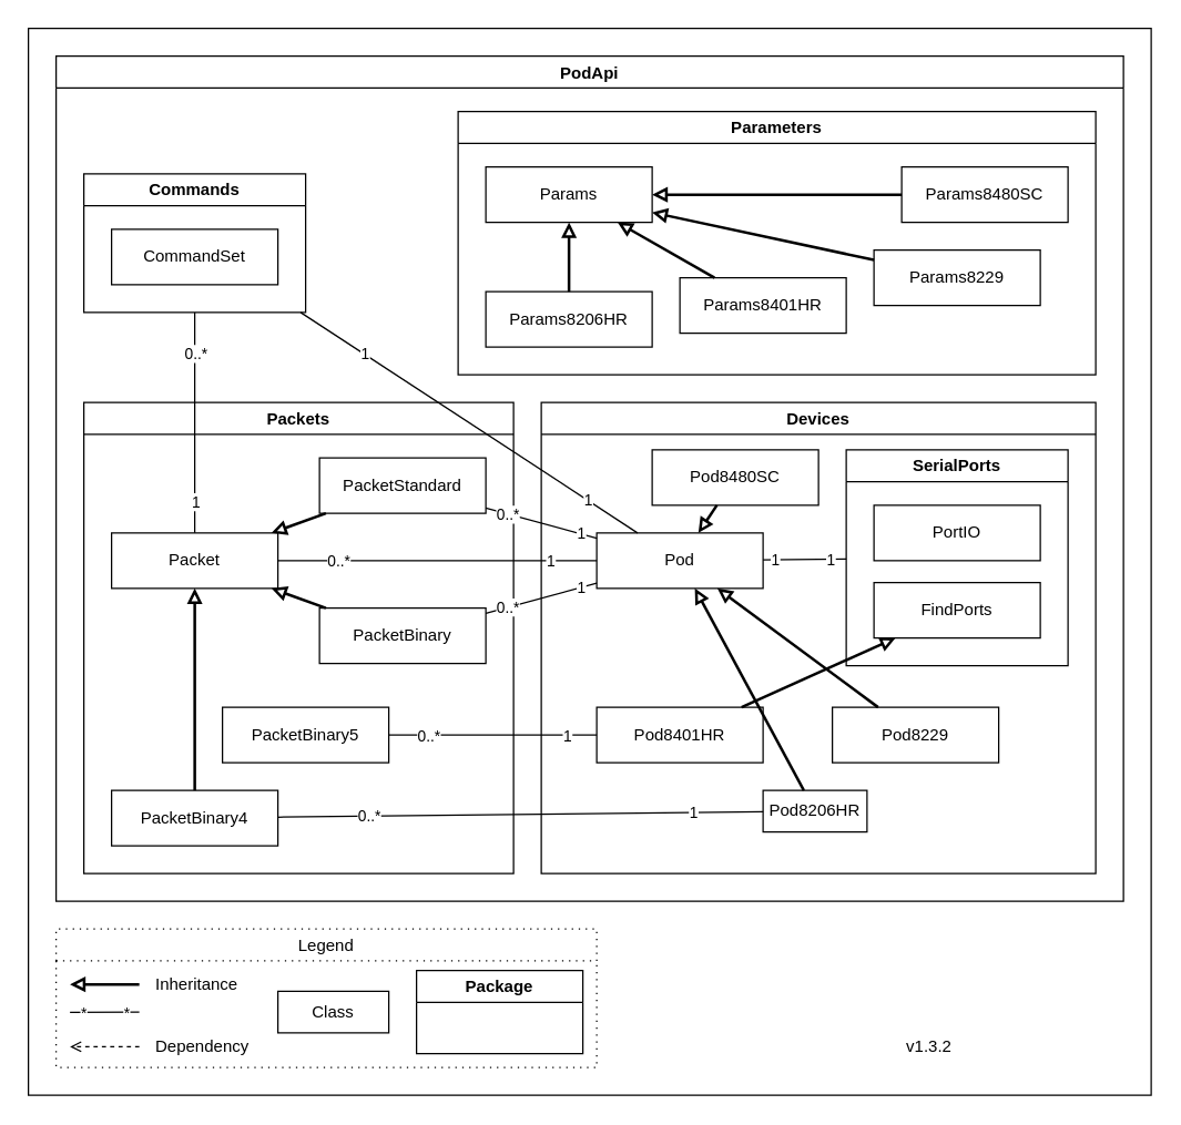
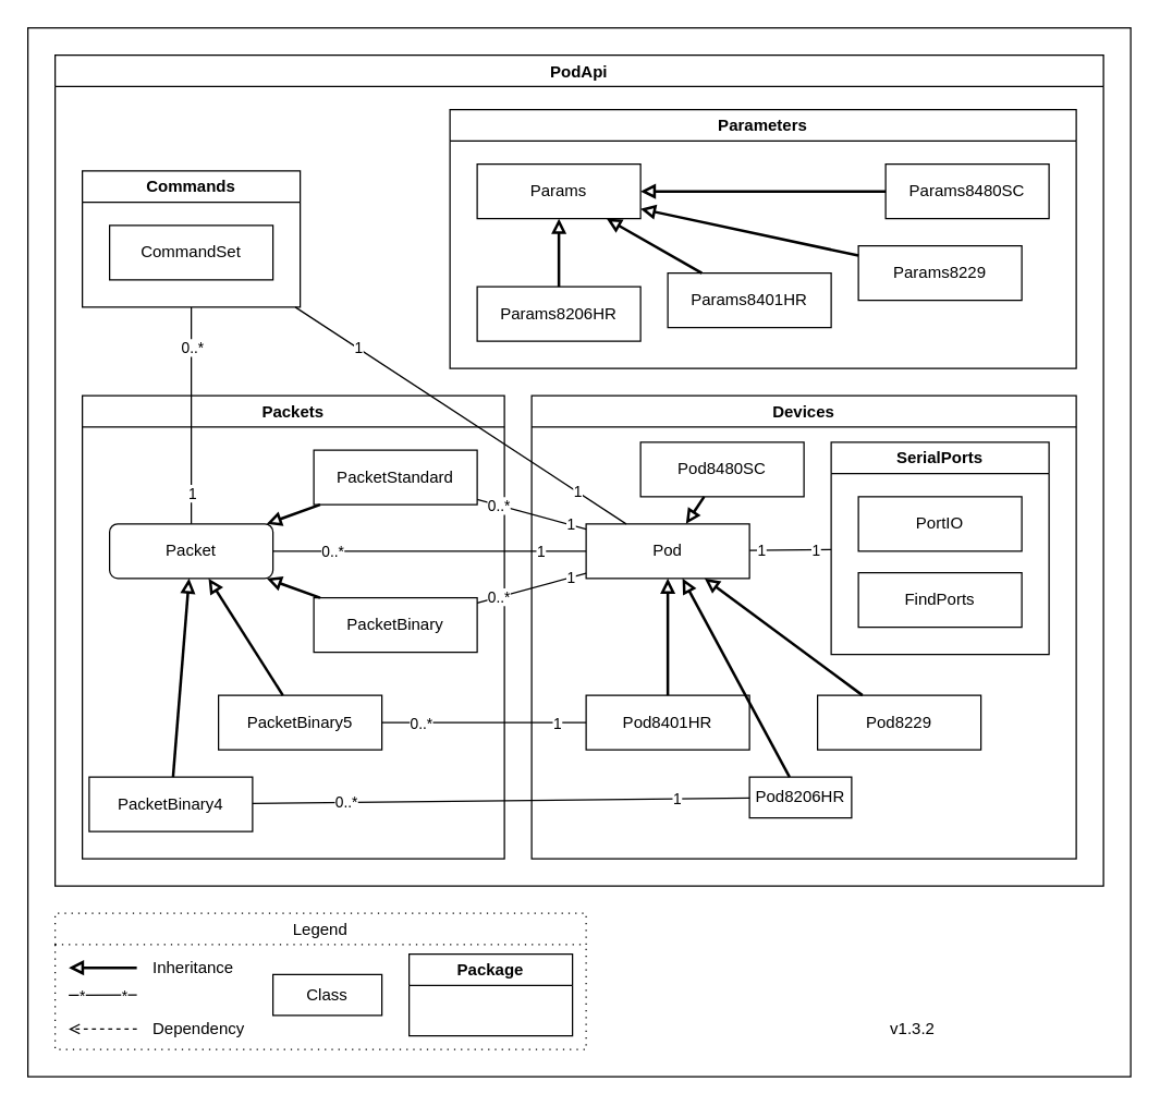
  <mxCell id="0" />
  <mxCell id="1" parent="0" />
  <mxCell id="2" value="" style="rounded=0;whiteSpace=wrap;html=1;" parent="1" vertex="1"><mxGeometry x="20" y="20" width="810" height="770" as="geometry" /></mxCell>
  <mxCell id="3" value="Legend" style="swimlane;whiteSpace=wrap;html=1;gradientColor=none;dashed=1;dashPattern=1 4;fontStyle=0" parent="1" vertex="1"><mxGeometry x="40" y="670" width="390" height="100" as="geometry" /></mxCell>
  <mxCell id="4" value="Inheritance" style="text;html=1;strokeColor=none;fillColor=none;align=left;verticalAlign=middle;whiteSpace=wrap;rounded=0;fontStyle=0" parent="3" vertex="1"><mxGeometry x="70" y="30" width="80" height="20" as="geometry" /></mxCell>
  <mxCell id="5" value="" style="endArrow=block;html=1;endFill=0;strokeWidth=2;fontStyle=0" parent="3" edge="1"><mxGeometry width="50" height="50" relative="1" as="geometry"><mxPoint x="60" y="40" as="sourcePoint" /><mxPoint x="10" y="40" as="targetPoint" /></mxGeometry></mxCell>
  <mxCell id="6" value="" style="endArrow=none;html=1;endFill=0;fontStyle=0" parent="3" edge="1"><mxGeometry width="50" height="50" relative="1" as="geometry"><mxPoint x="60" y="60" as="sourcePoint" /><mxPoint x="10" y="60.25" as="targetPoint" /></mxGeometry></mxCell>
  <mxCell id="7" value="*" style="edgeLabel;html=1;align=center;verticalAlign=middle;resizable=0;points=[];fontStyle=0" parent="6" vertex="1" connectable="0"><mxGeometry x="0.627" relative="1" as="geometry"><mxPoint as="offset" /></mxGeometry></mxCell>
  <mxCell id="8" value="*&lt;br&gt;" style="edgeLabel;html=1;align=center;verticalAlign=middle;resizable=0;points=[];fontStyle=0" parent="6" vertex="1" connectable="0"><mxGeometry x="-0.706" relative="1" as="geometry"><mxPoint x="-3" as="offset" /></mxGeometry></mxCell>
  <mxCell id="9" value="Class" style="rounded=0;whiteSpace=wrap;html=1;" parent="3" vertex="1"><mxGeometry x="160" y="45" width="80" height="30" as="geometry" /></mxCell>
  <mxCell id="10" value="Package" style="swimlane;whiteSpace=wrap;html=1;" parent="3" vertex="1"><mxGeometry x="260" y="30" width="120" height="60" as="geometry" /></mxCell>
  <mxCell id="11" value="" style="endArrow=open;html=1;endFill=0;dashed=1;fontStyle=0" parent="3" edge="1"><mxGeometry width="50" height="50" relative="1" as="geometry"><mxPoint x="60" y="85" as="sourcePoint" /><mxPoint x="10" y="85" as="targetPoint" /></mxGeometry></mxCell>
  <mxCell id="12" value="Dependency" style="text;html=1;strokeColor=none;fillColor=none;align=left;verticalAlign=middle;whiteSpace=wrap;rounded=0;fontStyle=0" parent="3" vertex="1"><mxGeometry x="70" y="75" width="80" height="20" as="geometry" /></mxCell>
  <mxCell id="13" value="v1.3.2" style="text;html=1;strokeColor=none;fillColor=none;align=center;verticalAlign=middle;whiteSpace=wrap;rounded=0;fontStyle=0" parent="1" vertex="1"><mxGeometry x="640" y="740" width="60" height="30" as="geometry" /></mxCell>
  <mxCell id="14" value="PodApi" style="swimlane;startSize=23;" parent="1" vertex="1"><mxGeometry x="40" y="40" width="770" height="610" as="geometry" /></mxCell>
  <mxCell id="15" value="Parameters" style="swimlane;whiteSpace=wrap;html=1;" parent="14" vertex="1"><mxGeometry x="290" y="40" width="460" height="190" as="geometry" /></mxCell>
  <mxCell id="16" value="&lt;span&gt;Params8206HR&lt;/span&gt;" style="rounded=0;whiteSpace=wrap;html=1;fontStyle=0" parent="15" vertex="1"><mxGeometry x="20" y="130" width="120" height="40" as="geometry" /></mxCell>
  <mxCell id="17" value="Params8401HR" style="rounded=0;whiteSpace=wrap;html=1;fontStyle=0" parent="15" vertex="1"><mxGeometry x="160" y="120" width="120" height="40" as="geometry" /></mxCell>
  <mxCell id="18" value="Params8229" style="rounded=0;whiteSpace=wrap;html=1;fontStyle=0" parent="15" vertex="1"><mxGeometry x="300" y="100" width="120" height="40" as="geometry" /></mxCell>
  <mxCell id="19" value="Params8480SC" style="rounded=0;whiteSpace=wrap;html=1;fontStyle=0" parent="15" vertex="1"><mxGeometry x="320" y="40" width="120" height="40" as="geometry" /></mxCell>
  <mxCell id="20" value="Params" style="rounded=0;whiteSpace=wrap;html=1;fontStyle=0" parent="15" vertex="1"><mxGeometry x="20" y="40" width="120" height="40" as="geometry" /></mxCell>
  <mxCell id="21" value="" style="endArrow=block;html=1;endFill=0;strokeWidth=2;fontStyle=0" parent="15" source="19" target="20" edge="1"><mxGeometry width="50" height="50" relative="1" as="geometry"><mxPoint x="-730" y="-584.78" as="sourcePoint" /><mxPoint x="-784" y="-618.78" as="targetPoint" /></mxGeometry></mxCell>
  <mxCell id="22" value="" style="endArrow=block;html=1;endFill=0;strokeWidth=2;fontStyle=0" parent="15" source="16" target="20" edge="1"><mxGeometry width="50" height="50" relative="1" as="geometry"><mxPoint x="-130" y="-973.78" as="sourcePoint" /><mxPoint x="-160" y="-973.78" as="targetPoint" /></mxGeometry></mxCell>
  <mxCell id="23" value="" style="endArrow=block;html=1;endFill=0;strokeWidth=2;fontStyle=0" parent="15" source="17" target="20" edge="1"><mxGeometry width="50" height="50" relative="1" as="geometry"><mxPoint x="-940" y="-518.78" as="sourcePoint" /><mxPoint x="-1020" y="-524.78" as="targetPoint" /></mxGeometry></mxCell>
  <mxCell id="24" value="" style="endArrow=block;html=1;endFill=0;strokeWidth=2;fontStyle=0" parent="15" source="18" target="20" edge="1"><mxGeometry width="50" height="50" relative="1" as="geometry"><mxPoint x="-910" y="-871.78" as="sourcePoint" /><mxPoint x="-942" y="-855.78" as="targetPoint" /></mxGeometry></mxCell>
  <mxCell id="25" value="Commands" style="swimlane;whiteSpace=wrap;html=1;" parent="14" vertex="1"><mxGeometry x="20" y="85" width="160" height="100" as="geometry" /></mxCell>
  <mxCell id="26" value="CommandSet" style="rounded=0;whiteSpace=wrap;html=1;fontStyle=0" parent="25" vertex="1"><mxGeometry x="20" y="40" width="120" height="40" as="geometry" /></mxCell>
  <mxCell id="27" value="Packets" style="swimlane;whiteSpace=wrap;html=1;" parent="14" vertex="1"><mxGeometry x="20" y="250" width="310" height="340" as="geometry"><mxRectangle x="20" y="250" width="90" height="30" as="alternateBounds" /></mxGeometry></mxCell>
- <mxCell id="28" value="Packet" style="rounded=0;whiteSpace=wrap;html=1;fontStyle=0" parent="27" vertex="1"><mxGeometry x="20" y="94.19" width="120" height="40" as="geometry" /></mxCell>
+ <mxCell id="28" value="Packet" style="whiteSpace=wrap;html=1;fontStyle=0;rounded=1;" parent="27" vertex="1"><mxGeometry x="20" y="94.19" width="120" height="40" as="geometry" /></mxCell>
  <mxCell id="29" value="&lt;span&gt;PacketStandard&lt;/span&gt;" style="rounded=0;whiteSpace=wrap;html=1;fontStyle=0" parent="27" vertex="1"><mxGeometry x="170" y="40" width="120" height="40" as="geometry" /></mxCell>
  <mxCell id="30" value="" style="endArrow=block;html=1;endFill=0;strokeWidth=2;fontStyle=0" parent="27" source="29" target="28" edge="1"><mxGeometry width="50" height="50" relative="1" as="geometry"><mxPoint x="-411.71" y="48.83" as="sourcePoint" /><mxPoint x="-461.71" y="48.83" as="targetPoint" /></mxGeometry></mxCell>
  <mxCell id="31" value="PacketBinary" style="rounded=0;whiteSpace=wrap;html=1;fontStyle=0" parent="27" vertex="1"><mxGeometry x="170" y="148.39" width="120" height="40" as="geometry" /></mxCell>
  <mxCell id="32" value="" style="endArrow=block;html=1;endFill=0;strokeWidth=2;fontStyle=0" parent="27" source="31" target="28" edge="1"><mxGeometry width="50" height="50" relative="1" as="geometry"><mxPoint x="-316.71" y="358.83" as="sourcePoint" /><mxPoint x="-316.71" y="322.83" as="targetPoint" /></mxGeometry></mxCell>
  <mxCell id="33" value="&lt;span&gt;PacketBinary5&lt;/span&gt;" style="rounded=0;whiteSpace=wrap;html=1;fontStyle=0" parent="27" vertex="1"><mxGeometry x="100.0" y="220" width="120" height="40" as="geometry" /></mxCell>
- <mxCell id="35" value="&lt;span&gt;PacketBinary4&lt;/span&gt;" style="rounded=0;whiteSpace=wrap;html=1;fontStyle=0" parent="27" vertex="1"><mxGeometry x="20.0" y="280" width="120" height="40" as="geometry" /></mxCell>
+ <mxCell id="34" value="" style="endArrow=block;html=1;endFill=0;strokeWidth=2;fontStyle=0" parent="27" source="33" target="28" edge="1"><mxGeometry width="50" height="50" relative="1" as="geometry"><mxPoint x="-85.71" y="384.83" as="sourcePoint" /><mxPoint x="-211.71" y="322.83" as="targetPoint" /></mxGeometry></mxCell>
+ <mxCell id="35" value="&lt;span&gt;PacketBinary4&lt;/span&gt;" style="rounded=0;whiteSpace=wrap;html=1;fontStyle=0" parent="27" vertex="1"><mxGeometry x="5" y="280" width="120" height="40" as="geometry" /></mxCell>
  <mxCell id="36" value="" style="endArrow=block;html=1;endFill=0;strokeWidth=2;fontStyle=0" parent="27" source="35" target="28" edge="1"><mxGeometry width="50" height="50" relative="1" as="geometry"><mxPoint x="-122.71" y="358.83" as="sourcePoint" /><mxPoint x="-201.71" y="322.83" as="targetPoint" /></mxGeometry></mxCell>
  <mxCell id="37" value="Devices" style="swimlane;whiteSpace=wrap;html=1;" parent="14" vertex="1"><mxGeometry x="350" y="250" width="400" height="340" as="geometry" /></mxCell>
  <mxCell id="38" value="Pod" style="rounded=0;whiteSpace=wrap;html=1;fontStyle=0" parent="37" vertex="1"><mxGeometry x="40" y="94.19" width="120" height="40" as="geometry" /></mxCell>
  <mxCell id="39" value="&lt;span&gt;Pod8401HR&lt;/span&gt;" style="rounded=0;whiteSpace=wrap;html=1;fontStyle=0" parent="37" vertex="1"><mxGeometry x="40.0" y="220.0" width="120" height="40" as="geometry" /></mxCell>
- <mxCell id="40" value="" style="endArrow=block;html=1;endFill=0;strokeWidth=2;fontStyle=0;" parent="37" source="39" target="73" edge="1"><mxGeometry width="50" height="50" relative="1" as="geometry"><mxPoint x="81.29" y="-993.32" as="sourcePoint" /><mxPoint x="1.29" y="-990.32" as="targetPoint" /></mxGeometry></mxCell>
+ <mxCell id="40" value="" style="endArrow=block;html=1;endFill=0;strokeWidth=2;fontStyle=0" parent="37" source="39" target="38" edge="1"><mxGeometry width="50" height="50" relative="1" as="geometry"><mxPoint x="81.29" y="-993.32" as="sourcePoint" /><mxPoint x="1.29" y="-990.32" as="targetPoint" /></mxGeometry></mxCell>
  <mxCell id="41" value="Pod&lt;span&gt;8206HR&lt;/span&gt;" style="rounded=0;whiteSpace=wrap;html=1;fontStyle=0" parent="37" vertex="1"><mxGeometry x="160" y="280.0" width="75" height="30" as="geometry" /></mxCell>
  <mxCell id="42" value="" style="endArrow=block;html=1;endFill=0;strokeWidth=2;fontStyle=0" parent="37" source="41" target="38" edge="1"><mxGeometry width="50" height="50" relative="1" as="geometry"><mxPoint x="801.29" y="-1113.32" as="sourcePoint" /><mxPoint x="771.29" y="-1113.32" as="targetPoint" /></mxGeometry></mxCell>
  <mxCell id="43" value="Pod8229" style="rounded=0;whiteSpace=wrap;html=1;fontStyle=0" parent="37" vertex="1"><mxGeometry x="210" y="220.0" width="120" height="40" as="geometry" /></mxCell>
  <mxCell id="44" value="" style="endArrow=block;html=1;endFill=0;strokeWidth=2;fontStyle=0" parent="37" source="43" target="38" edge="1"><mxGeometry width="50" height="50" relative="1" as="geometry"><mxPoint x="49.29" y="-892.32" as="sourcePoint" /><mxPoint x="-8.71" y="-881.32" as="targetPoint" /></mxGeometry></mxCell>
  <mxCell id="45" value="Pod&lt;span&gt;8480SC&lt;/span&gt;" style="rounded=0;whiteSpace=wrap;html=1;fontStyle=0" parent="37" vertex="1"><mxGeometry x="80" y="34.19" width="120" height="40" as="geometry" /></mxCell>
  <mxCell id="46" value="" style="endArrow=block;html=1;endFill=0;strokeWidth=2;fontStyle=0" parent="37" source="45" target="38" edge="1"><mxGeometry width="50" height="50" relative="1" as="geometry"><mxPoint x="70.29" y="-533.32" as="sourcePoint" /><mxPoint x="-72.71" y="-879.32" as="targetPoint" /></mxGeometry></mxCell>
  <mxCell id="47" value="SerialPorts" style="swimlane;whiteSpace=wrap;html=1;" parent="37" vertex="1"><mxGeometry x="220" y="34.19" width="160" height="155.81" as="geometry" /></mxCell>
  <mxCell id="48" value="PortIO" style="rounded=0;whiteSpace=wrap;html=1;fontStyle=0" parent="47" vertex="1"><mxGeometry x="20" y="40" width="120" height="40" as="geometry" /></mxCell>
  <mxCell id="49" value="" style="endArrow=none;html=1;endFill=0;fontStyle=0" parent="37" source="38" target="47" edge="1"><mxGeometry width="50" height="50" relative="1" as="geometry"><mxPoint x="-158" y="211.72" as="sourcePoint" /><mxPoint x="-221" y="188.72" as="targetPoint" /></mxGeometry></mxCell>
  <mxCell id="50" value="1" style="edgeLabel;html=1;align=center;verticalAlign=middle;resizable=0;points=[];fontStyle=0" parent="49" vertex="1" connectable="0"><mxGeometry x="0.627" relative="1" as="geometry"><mxPoint as="offset" /></mxGeometry></mxCell>
  <mxCell id="51" value="1" style="edgeLabel;html=1;align=center;verticalAlign=middle;resizable=0;points=[];fontStyle=0" parent="49" vertex="1" connectable="0"><mxGeometry x="-0.706" relative="1" as="geometry"><mxPoint as="offset" /></mxGeometry></mxCell>
  <mxCell id="52" value="" style="endArrow=none;html=1;endFill=0;fontStyle=0" parent="14" source="38" target="25" edge="1"><mxGeometry width="50" height="50" relative="1" as="geometry"><mxPoint x="1312" y="248.72" as="sourcePoint" /><mxPoint x="1282" y="248.72" as="targetPoint" /></mxGeometry></mxCell>
  <mxCell id="53" value="1" style="edgeLabel;html=1;align=center;verticalAlign=middle;resizable=0;points=[];fontStyle=0" parent="52" vertex="1" connectable="0"><mxGeometry x="0.627" relative="1" as="geometry"><mxPoint as="offset" /></mxGeometry></mxCell>
  <mxCell id="54" value="1" style="edgeLabel;html=1;align=center;verticalAlign=middle;resizable=0;points=[];fontStyle=0" parent="52" vertex="1" connectable="0"><mxGeometry x="-0.706" relative="1" as="geometry"><mxPoint as="offset" /></mxGeometry></mxCell>
  <mxCell id="55" value="" style="endArrow=none;html=1;endFill=0;fontStyle=4" parent="14" source="38" target="28" edge="1"><mxGeometry width="50" height="50" relative="1" as="geometry"><mxPoint x="921" y="254.22" as="sourcePoint" /><mxPoint x="827" y="347.22" as="targetPoint" /></mxGeometry></mxCell>
  <mxCell id="56" value="0..*" style="edgeLabel;html=1;align=center;verticalAlign=middle;resizable=0;points=[];fontStyle=0" parent="55" vertex="1" connectable="0"><mxGeometry x="0.627" relative="1" as="geometry"><mxPoint as="offset" /></mxGeometry></mxCell>
  <mxCell id="57" value="1" style="edgeLabel;html=1;align=center;verticalAlign=middle;resizable=0;points=[];fontStyle=0" parent="55" vertex="1" connectable="0"><mxGeometry x="-0.706" relative="1" as="geometry"><mxPoint as="offset" /></mxGeometry></mxCell>
  <mxCell id="58" value="" style="endArrow=none;html=1;endFill=0;fontStyle=0" parent="14" source="38" target="29" edge="1"><mxGeometry width="50" height="50" relative="1" as="geometry"><mxPoint x="83" y="464.22" as="sourcePoint" /><mxPoint x="-206" y="671.22" as="targetPoint" /></mxGeometry></mxCell>
  <mxCell id="59" value="0..*" style="edgeLabel;html=1;align=center;verticalAlign=middle;resizable=0;points=[];fontStyle=0" parent="58" vertex="1" connectable="0"><mxGeometry x="0.627" relative="1" as="geometry"><mxPoint as="offset" /></mxGeometry></mxCell>
  <mxCell id="60" value="1" style="edgeLabel;html=1;align=center;verticalAlign=middle;resizable=0;points=[];fontStyle=0" parent="58" vertex="1" connectable="0"><mxGeometry x="-0.706" relative="1" as="geometry"><mxPoint as="offset" /></mxGeometry></mxCell>
  <mxCell id="61" value="" style="endArrow=none;html=1;endFill=0;fontStyle=0" parent="14" source="38" target="31" edge="1"><mxGeometry width="50" height="50" relative="1" as="geometry"><mxPoint x="83" y="464.22" as="sourcePoint" /><mxPoint x="-206" y="671.22" as="targetPoint" /></mxGeometry></mxCell>
  <mxCell id="62" value="0..*" style="edgeLabel;html=1;align=center;verticalAlign=middle;resizable=0;points=[];fontStyle=0" parent="61" vertex="1" connectable="0"><mxGeometry x="0.627" relative="1" as="geometry"><mxPoint as="offset" /></mxGeometry></mxCell>
  <mxCell id="63" value="1" style="edgeLabel;html=1;align=center;verticalAlign=middle;resizable=0;points=[];fontStyle=0" parent="61" vertex="1" connectable="0"><mxGeometry x="-0.706" relative="1" as="geometry"><mxPoint as="offset" /></mxGeometry></mxCell>
  <mxCell id="64" value="" style="endArrow=none;html=1;endFill=0;fontStyle=0" parent="14" source="41" target="35" edge="1"><mxGeometry width="50" height="50" relative="1" as="geometry"><mxPoint x="467" y="94.22" as="sourcePoint" /><mxPoint x="-523" y="258.22" as="targetPoint" /></mxGeometry></mxCell>
  <mxCell id="65" value="0..*" style="edgeLabel;html=1;align=center;verticalAlign=middle;resizable=0;points=[];fontStyle=0" parent="64" vertex="1" connectable="0"><mxGeometry x="0.627" relative="1" as="geometry"><mxPoint as="offset" /></mxGeometry></mxCell>
  <mxCell id="66" value="1" style="edgeLabel;html=1;align=center;verticalAlign=middle;resizable=0;points=[];fontStyle=0" parent="64" vertex="1" connectable="0"><mxGeometry x="-0.706" relative="1" as="geometry"><mxPoint as="offset" /></mxGeometry></mxCell>
  <mxCell id="67" value="" style="endArrow=none;html=1;endFill=0;fontStyle=0" parent="14" source="39" target="33" edge="1"><mxGeometry width="50" height="50" relative="1" as="geometry"><mxPoint x="477" y="245.22" as="sourcePoint" /><mxPoint x="-363" y="489.22" as="targetPoint" /></mxGeometry></mxCell>
  <mxCell id="68" value="0..*" style="edgeLabel;html=1;align=center;verticalAlign=middle;resizable=0;points=[];fontStyle=0" parent="67" vertex="1" connectable="0"><mxGeometry x="0.627" relative="1" as="geometry"><mxPoint as="offset" /></mxGeometry></mxCell>
  <mxCell id="69" value="1" style="edgeLabel;html=1;align=center;verticalAlign=middle;resizable=0;points=[];fontStyle=0" parent="67" vertex="1" connectable="0"><mxGeometry x="-0.706" relative="1" as="geometry"><mxPoint as="offset" /></mxGeometry></mxCell>
  <mxCell id="70" value="" style="endArrow=none;html=1;endFill=0;fontStyle=0" parent="14" source="28" target="25" edge="1"><mxGeometry width="50" height="50" relative="1" as="geometry"><mxPoint x="462.29" y="228.22" as="sourcePoint" /><mxPoint x="87.29" y="503.22" as="targetPoint" /></mxGeometry></mxCell>
  <mxCell id="71" value="0..*" style="edgeLabel;html=1;align=center;verticalAlign=middle;resizable=0;points=[];fontStyle=0" parent="70" vertex="1" connectable="0"><mxGeometry x="0.627" relative="1" as="geometry"><mxPoint as="offset" /></mxGeometry></mxCell>
  <mxCell id="72" value="1" style="edgeLabel;html=1;align=center;verticalAlign=middle;resizable=0;points=[];fontStyle=0" parent="70" vertex="1" connectable="0"><mxGeometry x="-0.706" relative="1" as="geometry"><mxPoint as="offset" /></mxGeometry></mxCell>
  <mxCell id="73" value="FindPorts" style="rounded=0;whiteSpace=wrap;html=1;fontStyle=0" parent="1" vertex="1"><mxGeometry x="630" y="420" width="120" height="40" as="geometry" /></mxCell>
